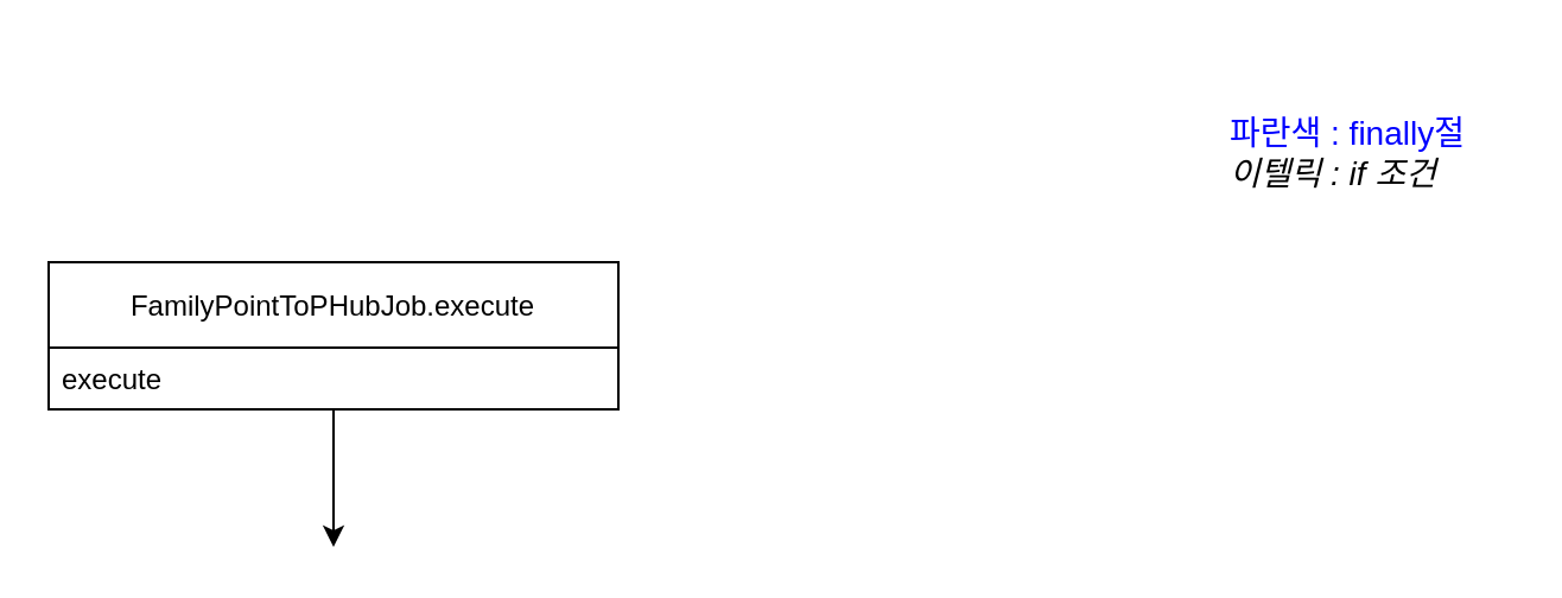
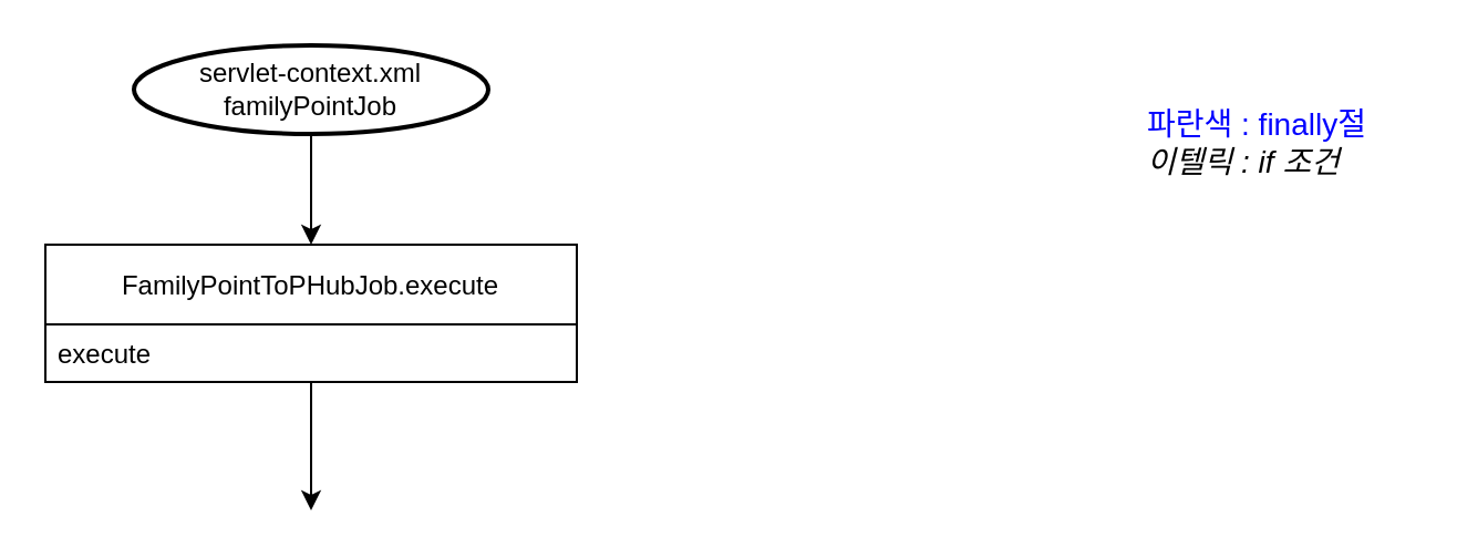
  <mxCell id="0" />
  <mxCell id="1" parent="0" />
  <mxCell id="2" style="edgeStyle=orthogonalEdgeStyle;rounded=0;orthogonalLoop=1;jettySize=auto;html=1;entryX=0.5;entryY=0;entryDx=0;entryDy=0;entryPerimeter=0;" parent="1" source="3" edge="1"><mxGeometry relative="1" as="geometry"><mxPoint x="140" y="230" as="targetPoint" /></mxGeometry></mxCell>
  <mxCell id="3" value="FamilyPointToPHubJob.execute" style="swimlane;fontStyle=0;childLayout=stackLayout;horizontal=1;startSize=36;fillColor=none;horizontalStack=0;resizeParent=1;resizeParentMax=0;resizeLast=0;collapsible=1;marginBottom=0;" parent="1" vertex="1"><mxGeometry x="20" y="110" width="240" height="62" as="geometry" /></mxCell>
  <mxCell id="4" value="execute" style="text;strokeColor=none;fillColor=none;align=left;verticalAlign=top;spacingLeft=4;spacingRight=4;overflow=hidden;rotatable=0;points=[[0,0.5],[1,0.5]];portConstraint=eastwest;" parent="3" vertex="1"><mxGeometry y="36" width="240" height="26" as="geometry" /></mxCell>
+ <mxCell id="5" style="edgeStyle=orthogonalEdgeStyle;rounded=0;orthogonalLoop=1;jettySize=auto;html=1;entryX=0.5;entryY=0;entryDx=0;entryDy=0;" parent="1" source="6" target="3" edge="1"><mxGeometry relative="1" as="geometry" /></mxCell>
+ <mxCell id="6" value="servlet-context.xml&lt;br&gt;familyPointJob" style="strokeWidth=2;html=1;shape=mxgraph.flowchart.start_1;whiteSpace=wrap;fontSize=12;align=center;" parent="1" vertex="1"><mxGeometry x="60" y="20" width="160" height="40" as="geometry" /></mxCell>
  <mxCell id="7" value="&lt;font color=&quot;#0000ff&quot;&gt;파란색 : finally절&lt;/font&gt;&lt;br style=&quot;font-size: 14px&quot;&gt;&lt;i&gt;이텔릭 : if 조건&lt;/i&gt;" style="text;html=1;resizable=0;points=[];autosize=1;align=left;verticalAlign=top;spacingTop=-4;fontColor=#000000;fontSize=14;" parent="1" vertex="1"><mxGeometry x="516" y="45" width="120" height="40" as="geometry" /></mxCell>
